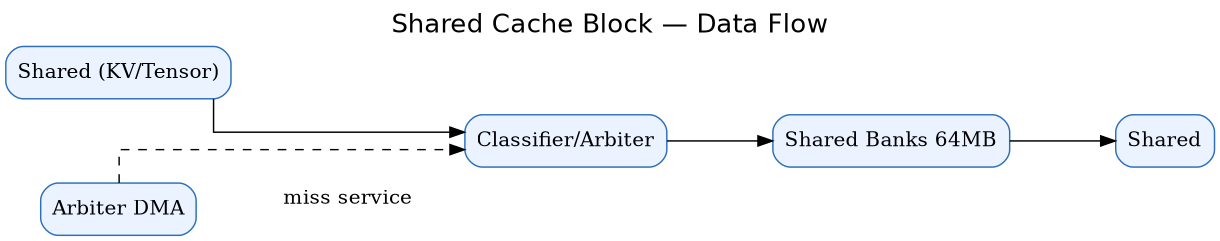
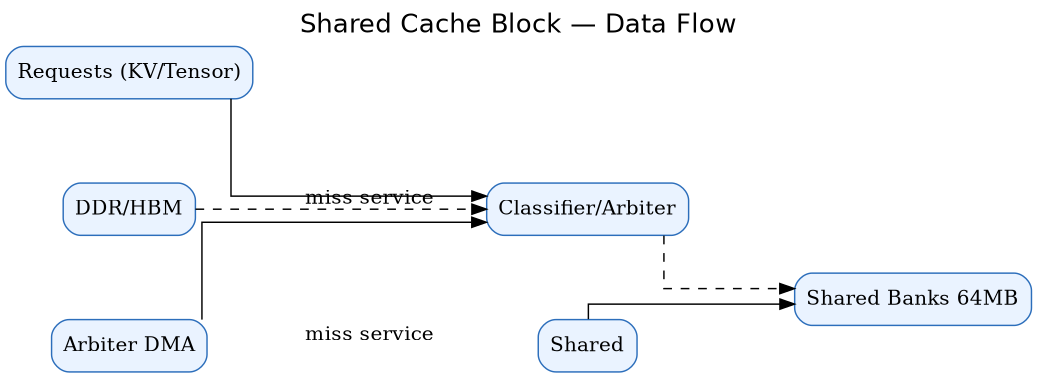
  digraph {
    fontname=Helvetica
    fontsize=18
    label="Shared Cache Block — Data Flow"
    labelloc=t
    nodesep=0.8
    rankdir=LR
    ranksep=1.0
    splines=ortho
    node [color="#2C6EBB" fillcolor="#EAF3FF" shape=box style="rounded,filled"]
-   n1 [label="Shared (KV/Tensor)"]
+   n1 [label="Requests (KV/Tensor)"]
    n2 [label="Classifier/Arbiter"]
    n3 [label="Shared Banks 64MB"]
    n4 [label=Shared]
+   n5 [label="DDR/HBM"]
    n6 [label="Arbiter DMA"]
    n1 -> n2
-   n2 -> n3
-   n3 -> n4
-   n6 -> n2 [label="miss service" style=dashed]
+   n2 -> n3 [style=dashed]
+   n4 -> n3
+   n5 -> n2 [label="miss service" style=dashed]
+   n6 -> n2 [label="miss service" style=solid]
  }
